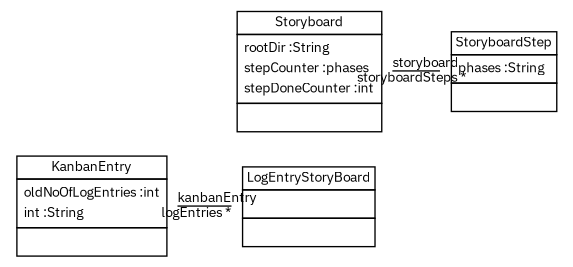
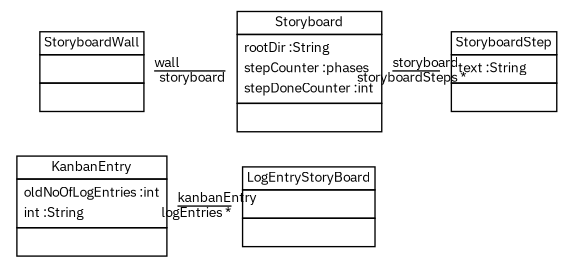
  digraph {
    fontname="IBM Plex Sans"
    rankdir=LR
    node [fontname="IBM Plex Sans" fontsize=10 shape=none]
    edge [arrowhead=none fontname="IBM Plex Sans" fontsize=10]
    n1 [label=<<table border='0' cellborder='1' cellspacing='0'> <tr> <td HREF="../src/KanbanEntry.java">KanbanEntry</td> </tr> <tr><td><table border='0' cellborder='0' cellspacing='0'> <tr><td align='left'>oldNoOfLogEntries :int</td></tr> <tr><td align='left'>int :String</td></tr>  </table></td></tr> <tr><td><table border='0' cellborder='0' cellspacing='0'> <tr><td> </td></tr> </table></td></tr> </table>>]
    n2 [label=<<table border='0' cellborder='1' cellspacing='0'> <tr> <td HREF="../src/LogEntryStoryBoard.java">LogEntryStoryBoard</td> </tr> <tr><td><table border='0' cellborder='0' cellspacing='0'> <tr><td> </td></tr> </table></td></tr> <tr><td><table border='0' cellborder='0' cellspacing='0'> <tr><td> </td></tr> </table></td></tr> </table>>]
+   n3 [label=<<table border='0' cellborder='1' cellspacing='0'> <tr> <td HREF="../src/StoryboardWall.java">StoryboardWall</td> </tr> <tr><td><table border='0' cellborder='0' cellspacing='0'> <tr><td> </td></tr> </table></td></tr> <tr><td><table border='0' cellborder='0' cellspacing='0'> <tr><td> </td></tr> </table></td></tr> </table>>]
    n4 [label=<<table border='0' cellborder='1' cellspacing='0'> <tr> <td HREF="../src/org/sdmlib/storyboards/Storyboard.java">Storyboard</td> </tr> <tr><td><table border='0' cellborder='0' cellspacing='0'> <tr><td align='left'>rootDir :String</td></tr> <tr><td align='left'>stepCounter :phases</td></tr> <tr><td align='left'>stepDoneCounter :int</td></tr>  </table></td></tr> <tr><td><table border='0' cellborder='0' cellspacing='0'> <tr><td> </td></tr> </table></td></tr> </table>>]
-   n5 [label=<<table border='0' cellborder='1' cellspacing='0'> <tr> <td HREF="../src/StoryboardStep.java">StoryboardStep</td> </tr> <tr><td><table border='0' cellborder='0' cellspacing='0'> <tr><td align='left'>phases :String</td></tr>  </table></td></tr> <tr><td><table border='0' cellborder='0' cellspacing='0'> <tr><td> </td></tr> </table></td></tr> </table>>]
+   n5 [label=<<table border='0' cellborder='1' cellspacing='0'> <tr> <td HREF="../src/StoryboardStep.java">StoryboardStep</td> </tr> <tr><td><table border='0' cellborder='0' cellspacing='0'> <tr><td align='left'>text :String</td></tr>  </table></td></tr> <tr><td><table border='0' cellborder='0' cellspacing='0'> <tr><td> </td></tr> </table></td></tr> </table>>]
    n1 -> n2 [headlabel="logEntries *" taillabel=kanbanEntry]
+   n3 -> n4 [headlabel=storyboard taillabel=wall]
    n4 -> n5 [headlabel="storyboardSteps *" taillabel=storyboard]
  }
